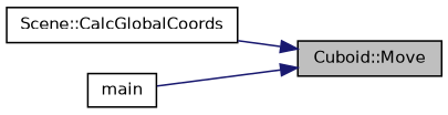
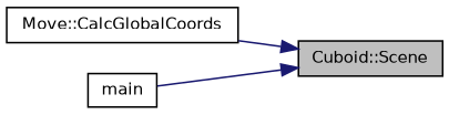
  digraph {
    fontname="DejaVu Sans"
    rankdir=RL
    node [color=black fillcolor=white fontname="DejaVu Sans" fontsize=10 shape=record style=filled]
    edge [color=midnightblue dir=back fontname="DejaVu Sans" fontsize=10 labelfontname=Helvetica labelfontsize=10 style=solid]
-   n1 [fillcolor=grey75 fontcolor=black height=0.2 label="Cuboid::Move" width=0.4]
-   n2 [height=0.2 label="Scene::CalcGlobalCoords" width=0.4]
+   n1 [fillcolor=grey75 fontcolor=black height=0.2 label="Cuboid::Scene" width=0.4]
+   n2 [height=0.2 label="Move::CalcGlobalCoords" width=0.4]
    n3 [height=0.2 label=main width=0.4]
    n1 -> n2
    n1 -> n3
  }
